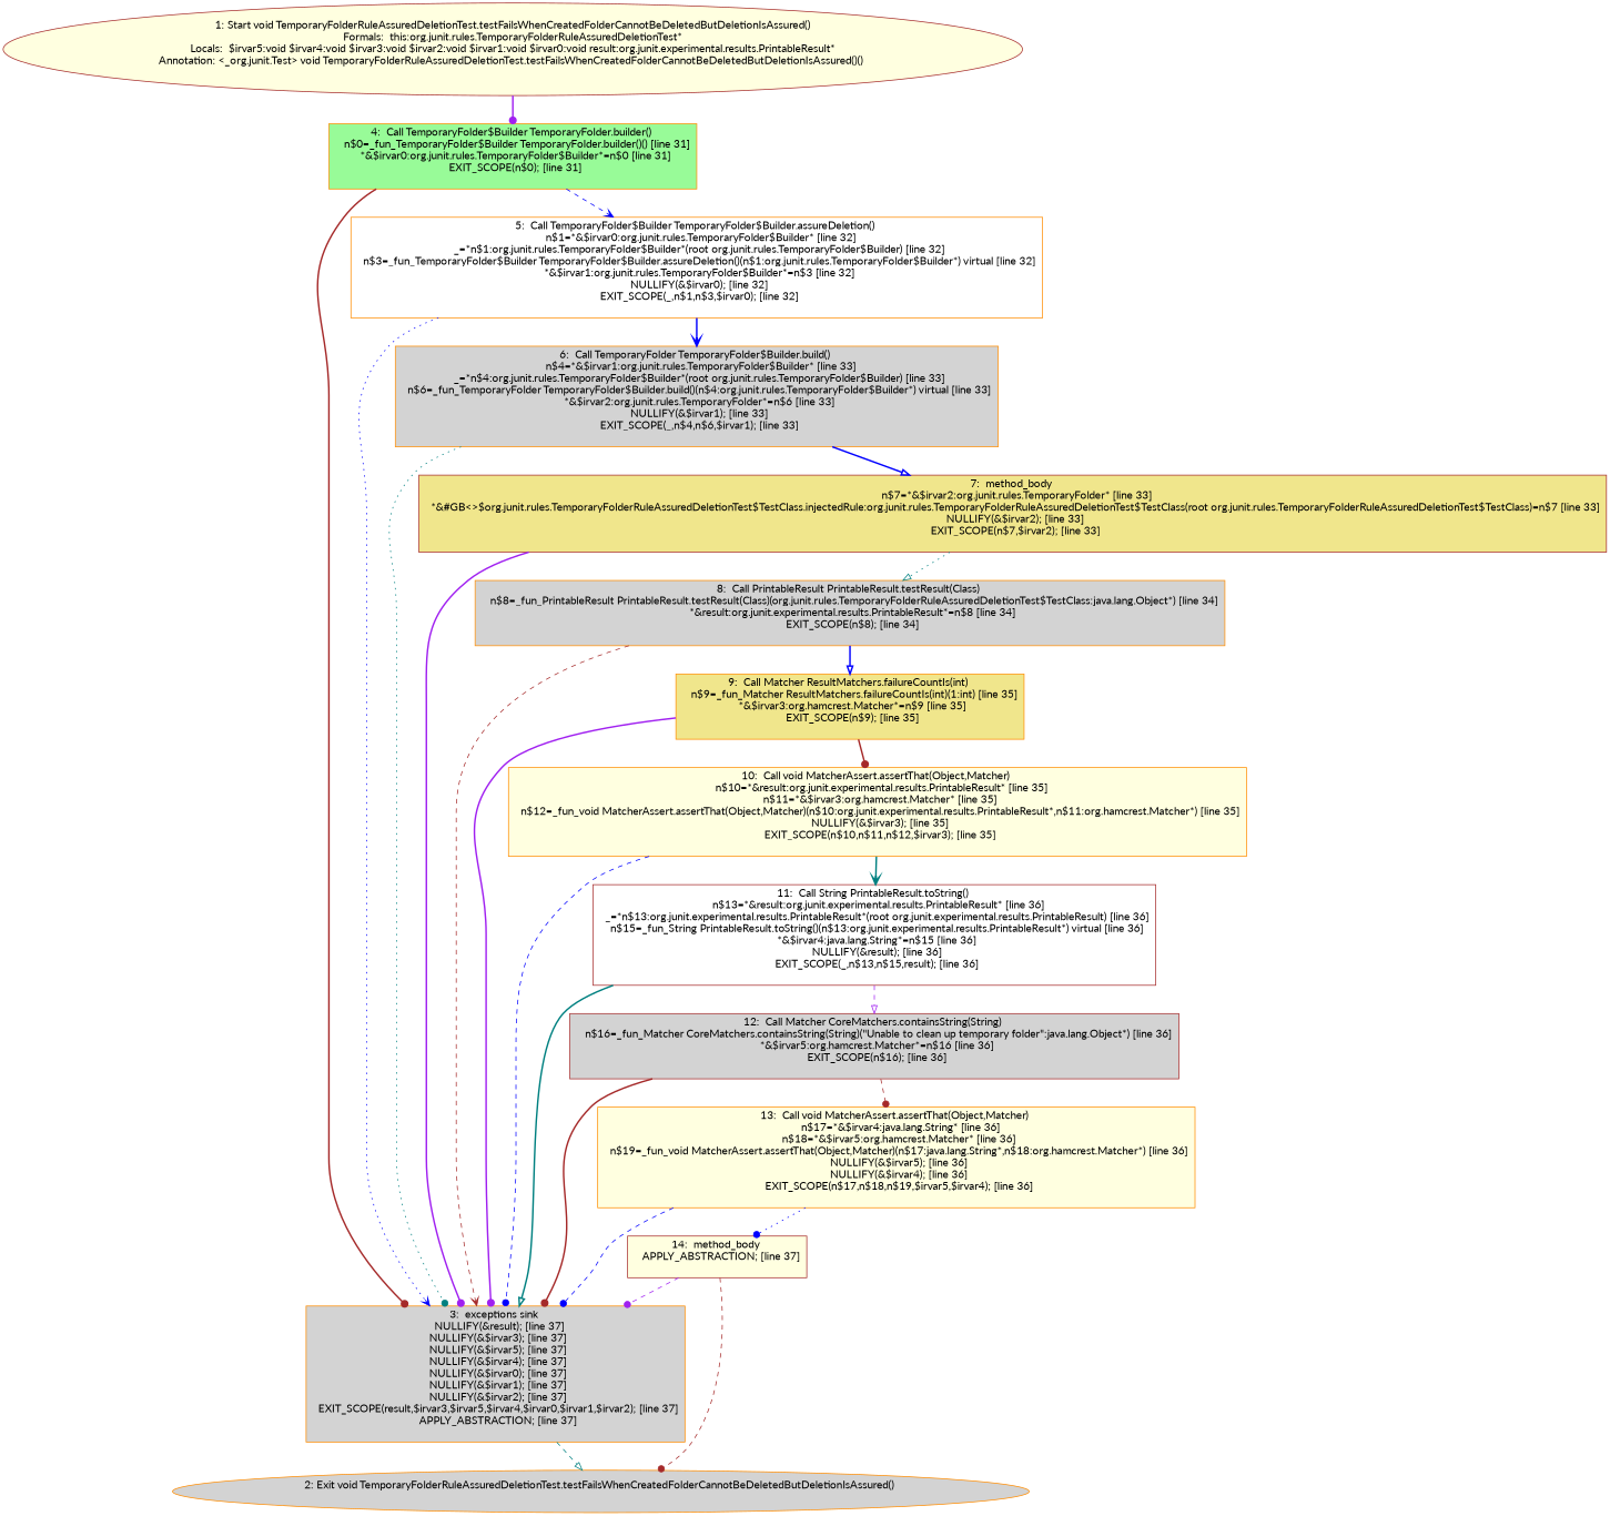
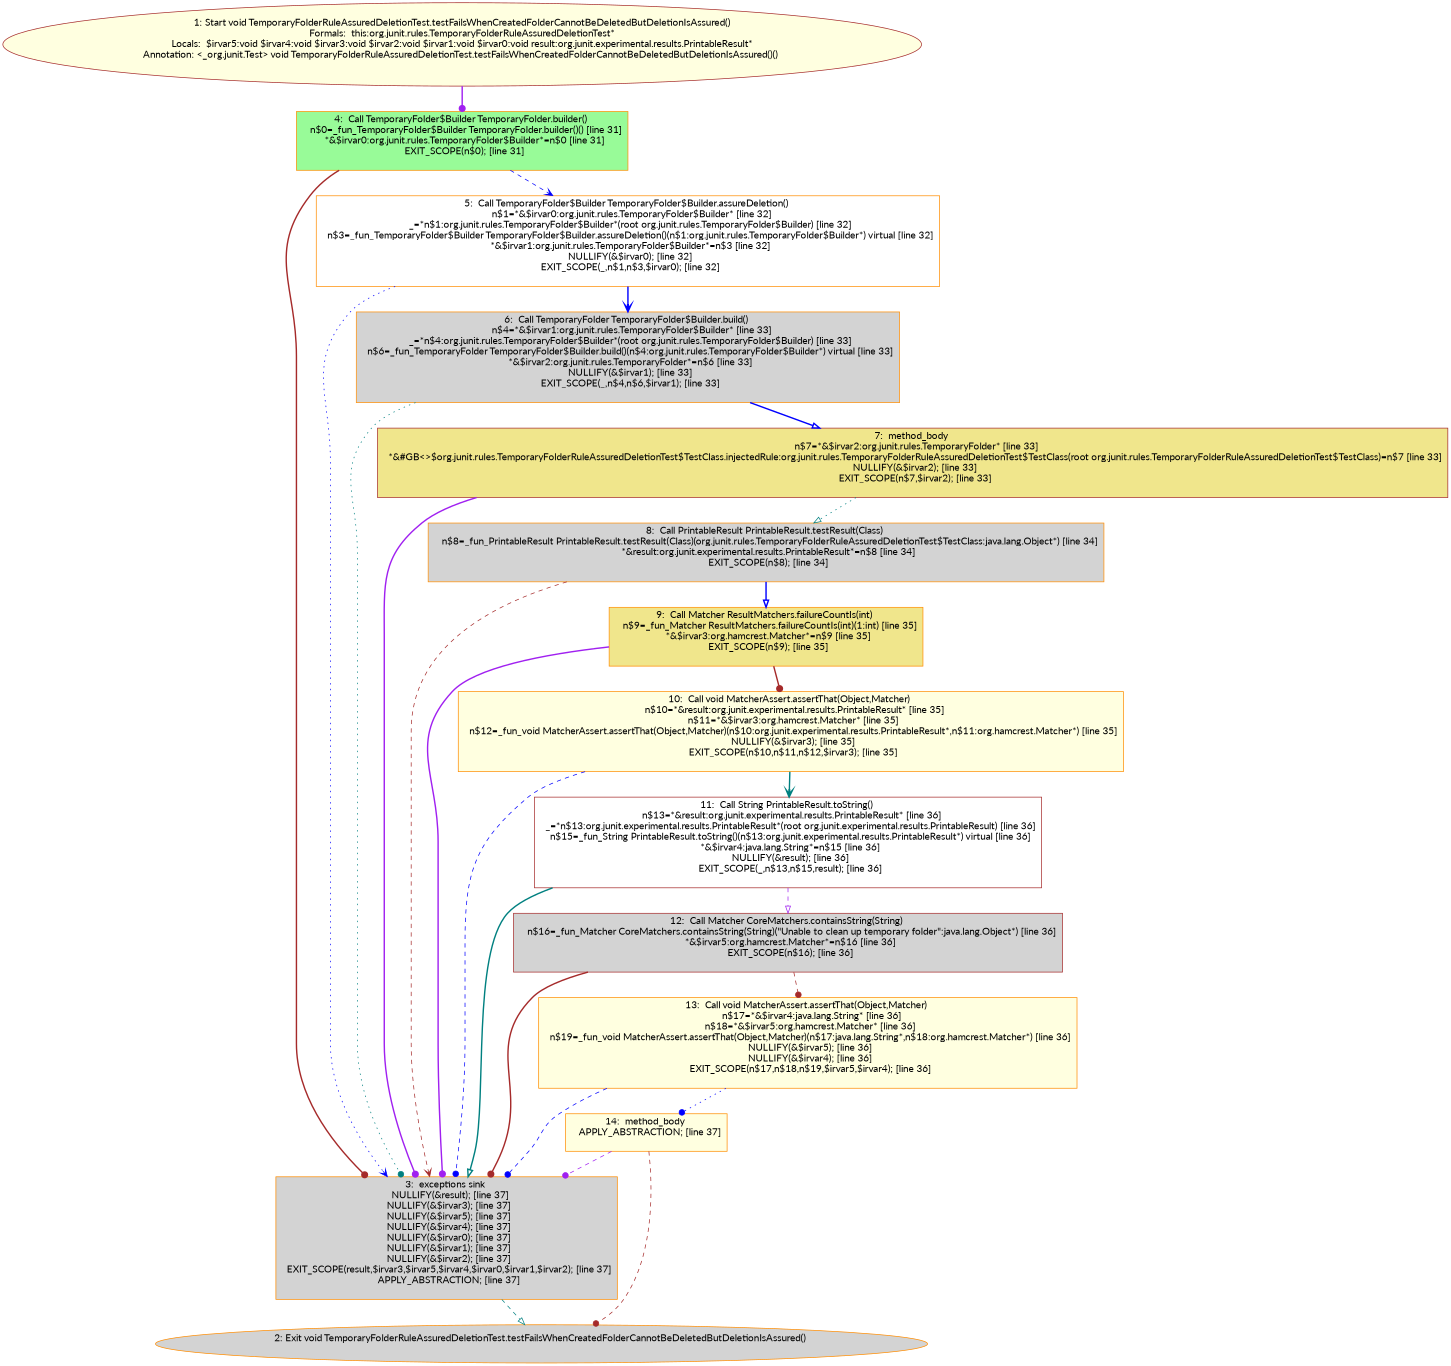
  digraph {
    fontname=Lato
    node [color=darkorange style=filled fillcolor=lightgrey fontname=Lato shape=box]
    edge [color=blue style=bold arrowhead=dot fontname=Lato]
    n1 [color=brown label="1: Start void TemporaryFolderRuleAssuredDeletionTest.testFailsWhenCreatedFolderCannotBeDeletedButDeletionIsAssured()\nFormals:  this:org.junit.rules.TemporaryFolderRuleAssuredDeletionTest*\nLocals:  $irvar5:void $irvar4:void $irvar3:void $irvar2:void $irvar1:void $irvar0:void result:org.junit.experimental.results.PrintableResult*\nAnnotation: <_org.junit.Test> void TemporaryFolderRuleAssuredDeletionTest.testFailsWhenCreatedFolderCannotBeDeletedButDeletionIsAssured()() \n  " fillcolor=lightyellow shape=""]
    n2 [label="4:  Call TemporaryFolder$Builder TemporaryFolder.builder() \n   n$0=_fun_TemporaryFolder$Builder TemporaryFolder.builder()() [line 31]\n  *&$irvar0:org.junit.rules.TemporaryFolder$Builder*=n$0 [line 31]\n  EXIT_SCOPE(n$0); [line 31]\n " fillcolor=palegreen]
    n3 [label="3:  exceptions sink \n   NULLIFY(&result); [line 37]\n  NULLIFY(&$irvar3); [line 37]\n  NULLIFY(&$irvar5); [line 37]\n  NULLIFY(&$irvar4); [line 37]\n  NULLIFY(&$irvar0); [line 37]\n  NULLIFY(&$irvar1); [line 37]\n  NULLIFY(&$irvar2); [line 37]\n  EXIT_SCOPE(result,$irvar3,$irvar5,$irvar4,$irvar0,$irvar1,$irvar2); [line 37]\n  APPLY_ABSTRACTION; [line 37]\n "]
    n4 [label="5:  Call TemporaryFolder$Builder TemporaryFolder$Builder.assureDeletion() \n   n$1=*&$irvar0:org.junit.rules.TemporaryFolder$Builder* [line 32]\n  _=*n$1:org.junit.rules.TemporaryFolder$Builder*(root org.junit.rules.TemporaryFolder$Builder) [line 32]\n  n$3=_fun_TemporaryFolder$Builder TemporaryFolder$Builder.assureDeletion()(n$1:org.junit.rules.TemporaryFolder$Builder*) virtual [line 32]\n  *&$irvar1:org.junit.rules.TemporaryFolder$Builder*=n$3 [line 32]\n  NULLIFY(&$irvar0); [line 32]\n  EXIT_SCOPE(_,n$1,n$3,$irvar0); [line 32]\n " fillcolor=white]
    n5 [label="2: Exit void TemporaryFolderRuleAssuredDeletionTest.testFailsWhenCreatedFolderCannotBeDeletedButDeletionIsAssured() \n  " shape=""]
    n6 [label="6:  Call TemporaryFolder TemporaryFolder$Builder.build() \n   n$4=*&$irvar1:org.junit.rules.TemporaryFolder$Builder* [line 33]\n  _=*n$4:org.junit.rules.TemporaryFolder$Builder*(root org.junit.rules.TemporaryFolder$Builder) [line 33]\n  n$6=_fun_TemporaryFolder TemporaryFolder$Builder.build()(n$4:org.junit.rules.TemporaryFolder$Builder*) virtual [line 33]\n  *&$irvar2:org.junit.rules.TemporaryFolder*=n$6 [line 33]\n  NULLIFY(&$irvar1); [line 33]\n  EXIT_SCOPE(_,n$4,n$6,$irvar1); [line 33]\n "]
    n7 [label="7:  method_body \n   n$7=*&$irvar2:org.junit.rules.TemporaryFolder* [line 33]\n  *&#GB<>$org.junit.rules.TemporaryFolderRuleAssuredDeletionTest$TestClass.injectedRule:org.junit.rules.TemporaryFolderRuleAssuredDeletionTest$TestClass(root org.junit.rules.TemporaryFolderRuleAssuredDeletionTest$TestClass)=n$7 [line 33]\n  NULLIFY(&$irvar2); [line 33]\n  EXIT_SCOPE(n$7,$irvar2); [line 33]\n " fillcolor=khaki color=brown]
    n8 [label="8:  Call PrintableResult PrintableResult.testResult(Class) \n   n$8=_fun_PrintableResult PrintableResult.testResult(Class)(org.junit.rules.TemporaryFolderRuleAssuredDeletionTest$TestClass:java.lang.Object*) [line 34]\n  *&result:org.junit.experimental.results.PrintableResult*=n$8 [line 34]\n  EXIT_SCOPE(n$8); [line 34]\n "]
    n9 [label="9:  Call Matcher ResultMatchers.failureCountIs(int) \n   n$9=_fun_Matcher ResultMatchers.failureCountIs(int)(1:int) [line 35]\n  *&$irvar3:org.hamcrest.Matcher*=n$9 [line 35]\n  EXIT_SCOPE(n$9); [line 35]\n " fillcolor=khaki]
    n10 [label="10:  Call void MatcherAssert.assertThat(Object,Matcher) \n   n$10=*&result:org.junit.experimental.results.PrintableResult* [line 35]\n  n$11=*&$irvar3:org.hamcrest.Matcher* [line 35]\n  n$12=_fun_void MatcherAssert.assertThat(Object,Matcher)(n$10:org.junit.experimental.results.PrintableResult*,n$11:org.hamcrest.Matcher*) [line 35]\n  NULLIFY(&$irvar3); [line 35]\n  EXIT_SCOPE(n$10,n$11,n$12,$irvar3); [line 35]\n " fillcolor=lightyellow]
    n11 [label="11:  Call String PrintableResult.toString() \n   n$13=*&result:org.junit.experimental.results.PrintableResult* [line 36]\n  _=*n$13:org.junit.experimental.results.PrintableResult*(root org.junit.experimental.results.PrintableResult) [line 36]\n  n$15=_fun_String PrintableResult.toString()(n$13:org.junit.experimental.results.PrintableResult*) virtual [line 36]\n  *&$irvar4:java.lang.String*=n$15 [line 36]\n  NULLIFY(&result); [line 36]\n  EXIT_SCOPE(_,n$13,n$15,result); [line 36]\n " fillcolor=white color=brown]
    n12 [label="12:  Call Matcher CoreMatchers.containsString(String) \n   n$16=_fun_Matcher CoreMatchers.containsString(String)(\"Unable to clean up temporary folder\":java.lang.Object*) [line 36]\n  *&$irvar5:org.hamcrest.Matcher*=n$16 [line 36]\n  EXIT_SCOPE(n$16); [line 36]\n " color=brown]
    n13 [label="13:  Call void MatcherAssert.assertThat(Object,Matcher) \n   n$17=*&$irvar4:java.lang.String* [line 36]\n  n$18=*&$irvar5:org.hamcrest.Matcher* [line 36]\n  n$19=_fun_void MatcherAssert.assertThat(Object,Matcher)(n$17:java.lang.String*,n$18:org.hamcrest.Matcher*) [line 36]\n  NULLIFY(&$irvar5); [line 36]\n  NULLIFY(&$irvar4); [line 36]\n  EXIT_SCOPE(n$17,n$18,n$19,$irvar5,$irvar4); [line 36]\n " fillcolor=lightyellow]
-   n14 [label="14:  method_body \n   APPLY_ABSTRACTION; [line 37]\n " fillcolor=lightyellow color=brown]
+   n14 [label="14:  method_body \n   APPLY_ABSTRACTION; [line 37]\n " fillcolor=lightyellow]
    n1 -> n2 [color=purple]
    n2 -> n3 [color=brown]
    n2 -> n4 [style=dashed arrowhead=vee]
    n3 -> n5 [color=teal style=dashed arrowhead=onormal]
    n4 -> n3 [style=dotted arrowhead=vee]
    n4 -> n6 [arrowhead=vee]
    n6 -> n3 [color=teal style=dotted]
    n6 -> n7 [arrowhead=onormal]
    n7 -> n3 [color=purple]
    n7 -> n8 [color=teal style=dotted arrowhead=onormal]
    n8 -> n3 [color=brown style=dashed arrowhead=vee]
    n8 -> n9 [arrowhead=onormal]
    n9 -> n3 [color=purple]
    n9 -> n10 [color=brown]
    n10 -> n3 [style=dashed]
    n10 -> n11 [color=teal arrowhead=vee]
    n11 -> n3 [color=teal arrowhead=onormal]
    n11 -> n12 [color=purple style=dashed arrowhead=onormal]
    n12 -> n3 [color=brown]
    n12 -> n13 [color=brown style=dashed]
    n13 -> n3 [style=dashed]
    n13 -> n14 [style=dotted]
    n14 -> n3 [color=purple style=dashed]
    n14 -> n5 [color=brown style=dashed]
  }
